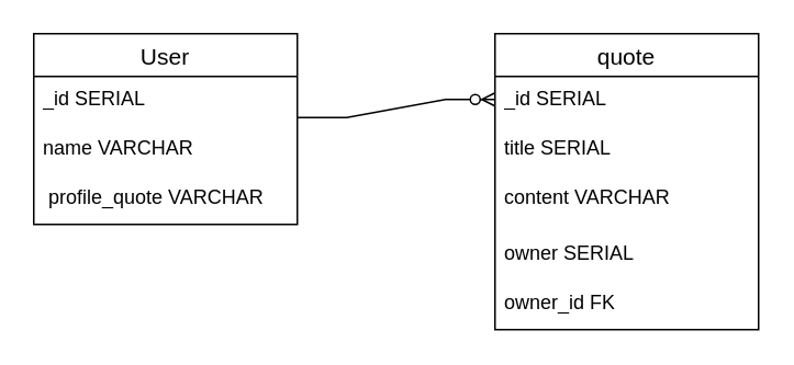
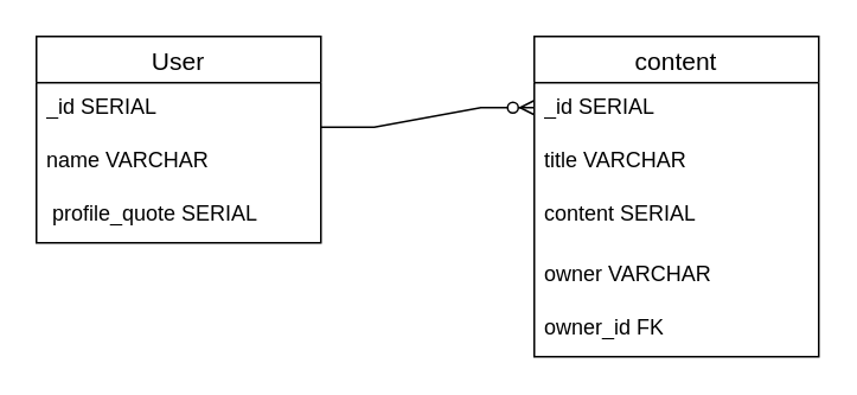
  <mxCell id="0" />
  <mxCell id="1" parent="0" />
- <mxCell id="2" value="quote" style="swimlane;fontStyle=0;childLayout=stackLayout;horizontal=1;startSize=26;horizontalStack=0;resizeParent=1;resizeParentMax=0;resizeLast=0;collapsible=1;marginBottom=0;align=center;fontSize=14;" vertex="1" parent="1"><mxGeometry x="300" y="20" width="160" height="180" as="geometry" /></mxCell>
+ <mxCell id="2" value="content" style="swimlane;fontStyle=0;childLayout=stackLayout;horizontal=1;startSize=26;horizontalStack=0;resizeParent=1;resizeParentMax=0;resizeLast=0;collapsible=1;marginBottom=0;align=center;fontSize=14;" vertex="1" parent="1"><mxGeometry x="300" y="20" width="160" height="180" as="geometry" /></mxCell>
  <mxCell id="3" value="_id SERIAL&amp;nbsp;" style="text;strokeColor=none;fillColor=none;spacingLeft=4;spacingRight=4;overflow=hidden;rotatable=0;points=[[0,0.5],[1,0.5]];portConstraint=eastwest;fontSize=12;whiteSpace=wrap;html=1;" vertex="1" parent="2"><mxGeometry y="26" width="160" height="30" as="geometry" /></mxCell>
- <mxCell id="4" value="title SERIAL" style="text;strokeColor=none;fillColor=none;spacingLeft=4;spacingRight=4;overflow=hidden;rotatable=0;points=[[0,0.5],[1,0.5]];portConstraint=eastwest;fontSize=12;whiteSpace=wrap;html=1;" vertex="1" parent="2"><mxGeometry y="56" width="160" height="30" as="geometry" /></mxCell>
- <mxCell id="5" value="content VARCHAR" style="text;strokeColor=none;fillColor=none;spacingLeft=4;spacingRight=4;overflow=hidden;rotatable=0;points=[[0,0.5],[1,0.5]];portConstraint=eastwest;fontSize=12;whiteSpace=wrap;html=1;" vertex="1" parent="2"><mxGeometry y="86" width="160" height="34" as="geometry" /></mxCell>
- <mxCell id="6" value="owner SERIAL" style="text;strokeColor=none;fillColor=none;spacingLeft=4;spacingRight=4;overflow=hidden;rotatable=0;points=[[0,0.5],[1,0.5]];portConstraint=eastwest;fontSize=12;whiteSpace=wrap;html=1;" vertex="1" parent="2"><mxGeometry y="120" width="160" height="30" as="geometry" /></mxCell>
+ <mxCell id="4" value="title VARCHAR" style="text;strokeColor=none;fillColor=none;spacingLeft=4;spacingRight=4;overflow=hidden;rotatable=0;points=[[0,0.5],[1,0.5]];portConstraint=eastwest;fontSize=12;whiteSpace=wrap;html=1;" vertex="1" parent="2"><mxGeometry y="56" width="160" height="30" as="geometry" /></mxCell>
+ <mxCell id="5" value="content SERIAL" style="text;strokeColor=none;fillColor=none;spacingLeft=4;spacingRight=4;overflow=hidden;rotatable=0;points=[[0,0.5],[1,0.5]];portConstraint=eastwest;fontSize=12;whiteSpace=wrap;html=1;" vertex="1" parent="2"><mxGeometry y="86" width="160" height="34" as="geometry" /></mxCell>
+ <mxCell id="6" value="owner VARCHAR" style="text;strokeColor=none;fillColor=none;spacingLeft=4;spacingRight=4;overflow=hidden;rotatable=0;points=[[0,0.5],[1,0.5]];portConstraint=eastwest;fontSize=12;whiteSpace=wrap;html=1;" vertex="1" parent="2"><mxGeometry y="120" width="160" height="30" as="geometry" /></mxCell>
  <mxCell id="7" value="owner_id FK" style="text;strokeColor=none;fillColor=none;spacingLeft=4;spacingRight=4;overflow=hidden;rotatable=0;points=[[0,0.5],[1,0.5]];portConstraint=eastwest;fontSize=12;whiteSpace=wrap;html=1;" vertex="1" parent="2"><mxGeometry y="150" width="160" height="30" as="geometry" /></mxCell>
  <mxCell id="8" value="User" style="swimlane;fontStyle=0;childLayout=stackLayout;horizontal=1;startSize=26;horizontalStack=0;resizeParent=1;resizeParentMax=0;resizeLast=0;collapsible=1;marginBottom=0;align=center;fontSize=14;" vertex="1" parent="1"><mxGeometry x="20" y="20" width="160" height="116" as="geometry" /></mxCell>
  <mxCell id="9" value="_id SERIAL" style="text;strokeColor=none;fillColor=none;spacingLeft=4;spacingRight=4;overflow=hidden;rotatable=0;points=[[0,0.5],[1,0.5]];portConstraint=eastwest;fontSize=12;whiteSpace=wrap;html=1;" vertex="1" parent="8"><mxGeometry y="26" width="160" height="30" as="geometry" /></mxCell>
  <mxCell id="10" value="name VARCHAR" style="text;strokeColor=none;fillColor=none;spacingLeft=4;spacingRight=4;overflow=hidden;rotatable=0;points=[[0,0.5],[1,0.5]];portConstraint=eastwest;fontSize=12;whiteSpace=wrap;html=1;" vertex="1" parent="8"><mxGeometry y="56" width="160" height="30" as="geometry" /></mxCell>
- <mxCell id="11" value="&amp;nbsp;profile_quote VARCHAR" style="text;strokeColor=none;fillColor=none;spacingLeft=4;spacingRight=4;overflow=hidden;rotatable=0;points=[[0,0.5],[1,0.5]];portConstraint=eastwest;fontSize=12;whiteSpace=wrap;html=1;" vertex="1" parent="8"><mxGeometry y="86" width="160" height="30" as="geometry" /></mxCell>
+ <mxCell id="11" value="&amp;nbsp;profile_quote SERIAL" style="text;strokeColor=none;fillColor=none;spacingLeft=4;spacingRight=4;overflow=hidden;rotatable=0;points=[[0,0.5],[1,0.5]];portConstraint=eastwest;fontSize=12;whiteSpace=wrap;html=1;" vertex="1" parent="8"><mxGeometry y="86" width="160" height="30" as="geometry" /></mxCell>
  <mxCell id="12" value="" style="edgeStyle=entityRelationEdgeStyle;fontSize=12;html=1;endArrow=ERzeroToMany;endFill=1;rounded=0;" edge="1" parent="1"><mxGeometry width="100" height="100" relative="1" as="geometry"><mxPoint x="180" y="71" as="sourcePoint" /><mxPoint x="300" y="60" as="targetPoint" /><Array as="points"><mxPoint x="230" y="71" /></Array></mxGeometry></mxCell>
